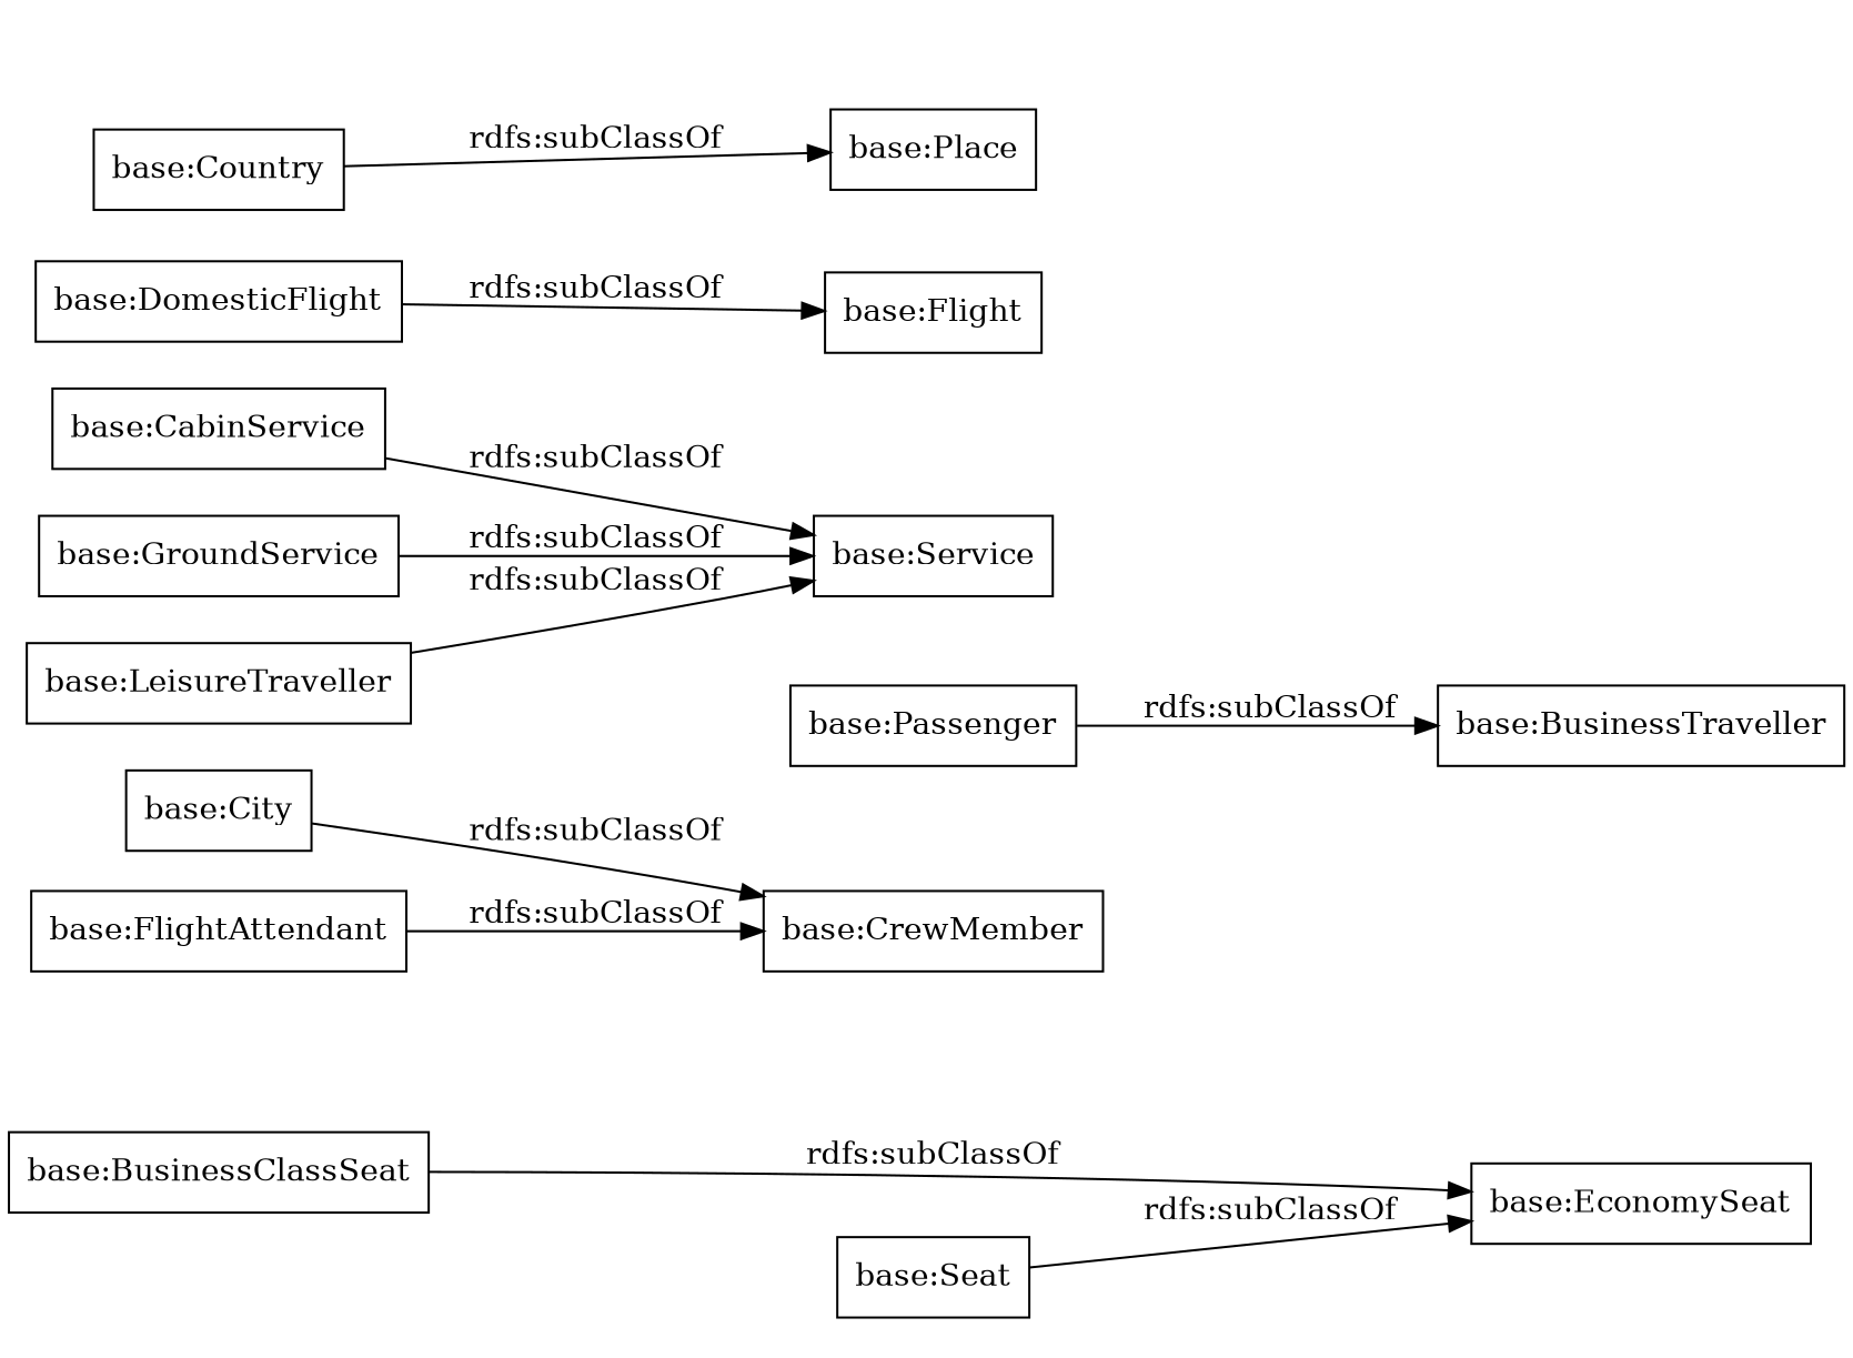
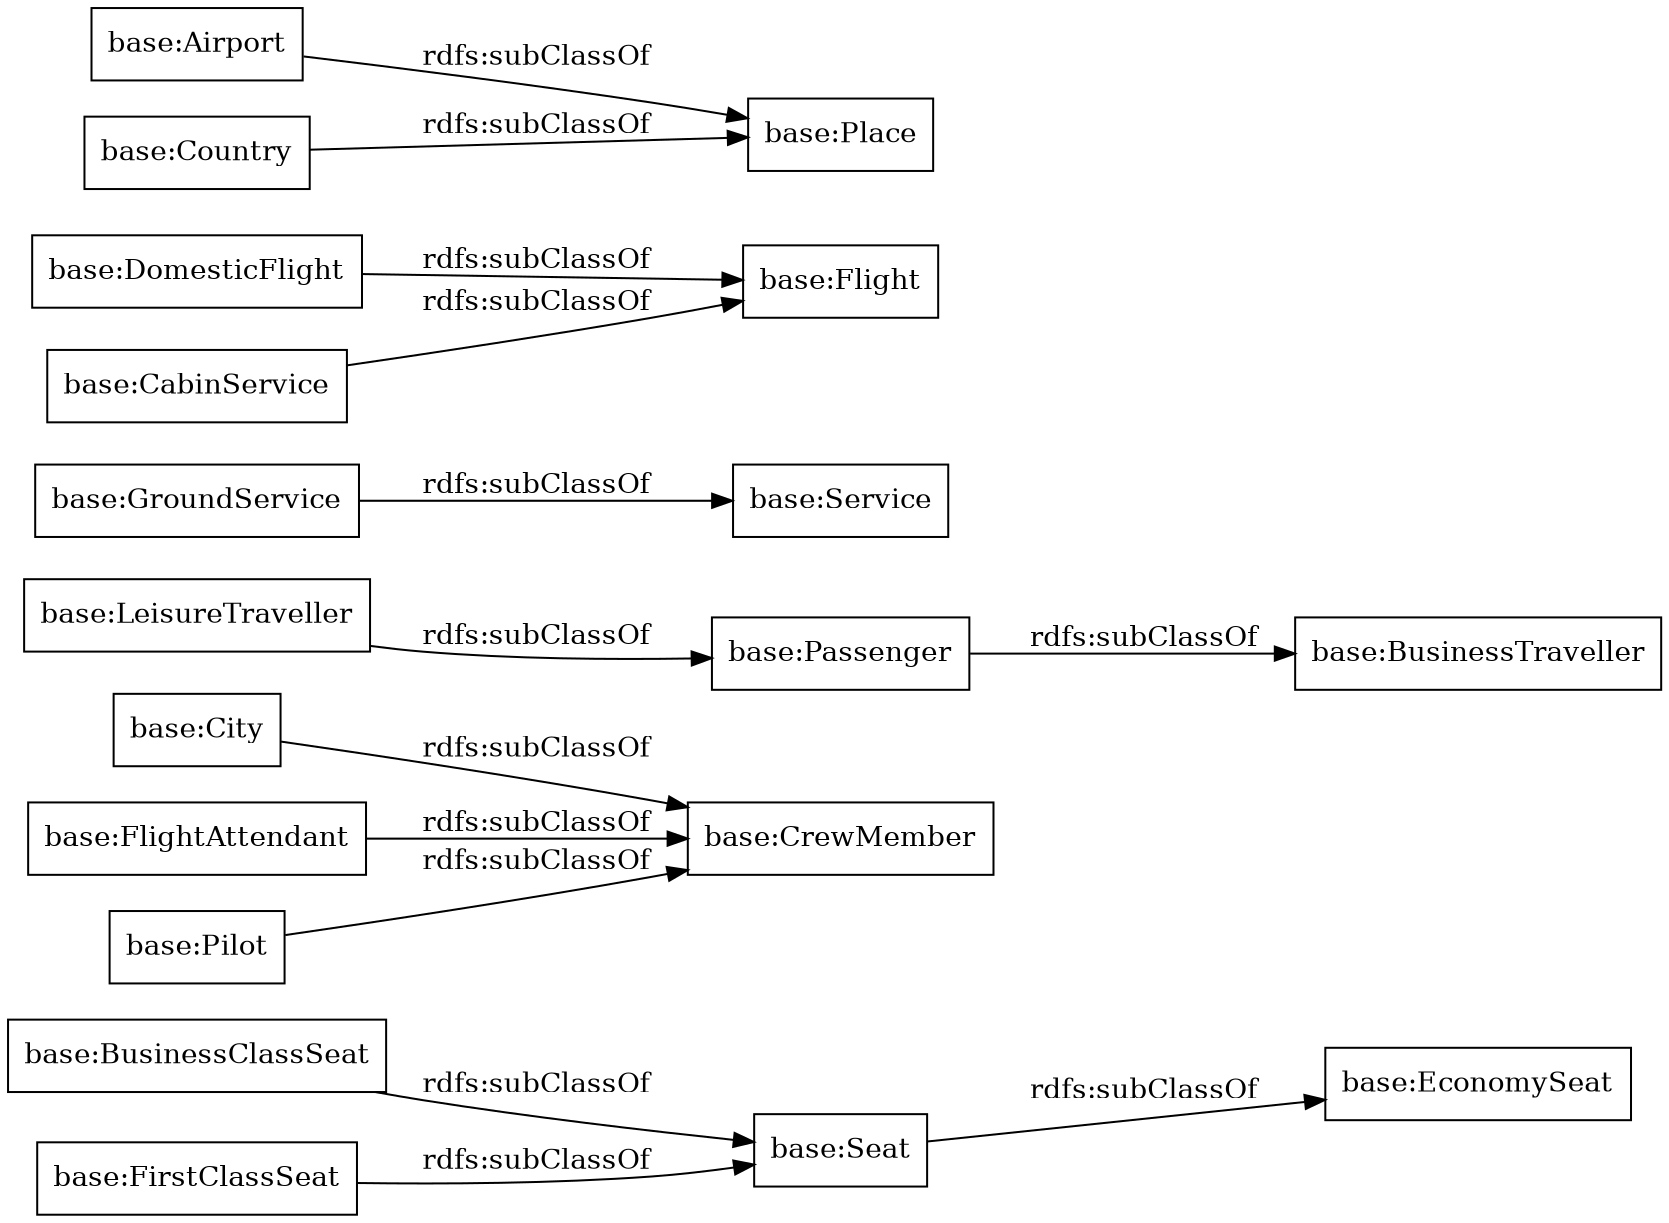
  digraph {
    rankdir=LR
    node [color=black shape=rectangle]
    "base:Seat"
    "base:EconomySeat"
+   "base:FirstClassSeat"
    "base:City"
    "base:CrewMember"
    "base:FlightAttendant"
    "base:DomesticFlight"
    "base:Flight"
+   "base:Airport"
    "base:Place"
+   "base:Pilot"
    "base:Passenger"
    "base:BusinessTraveller"
    "base:CabinService"
    "base:Service"
    "base:GroundService"
    "base:LeisureTraveller"
    "base:Country"
    "base:BusinessClassSeat"
    "base:Seat" -> "base:EconomySeat" [label="rdfs:subClassOf"]
+   "base:FirstClassSeat" -> "base:Seat" [label="rdfs:subClassOf"]
    "base:City" -> "base:CrewMember" [label="rdfs:subClassOf"]
    "base:FlightAttendant" -> "base:CrewMember" [label="rdfs:subClassOf"]
    "base:DomesticFlight" -> "base:Flight" [label="rdfs:subClassOf"]
+   "base:Airport" -> "base:Place" [label="rdfs:subClassOf"]
+   "base:Pilot" -> "base:CrewMember" [label="rdfs:subClassOf"]
    "base:Passenger" -> "base:BusinessTraveller" [label="rdfs:subClassOf"]
-   "base:CabinService" -> "base:Service" [label="rdfs:subClassOf"]
+   "base:CabinService" -> "base:Flight" [label="rdfs:subClassOf"]
    "base:GroundService" -> "base:Service" [label="rdfs:subClassOf"]
-   "base:LeisureTraveller" -> "base:Service" [label="rdfs:subClassOf"]
+   "base:LeisureTraveller" -> "base:Passenger" [label="rdfs:subClassOf"]
    "base:Country" -> "base:Place" [label="rdfs:subClassOf"]
-   "base:BusinessClassSeat" -> "base:EconomySeat" [label="rdfs:subClassOf"]
+   "base:BusinessClassSeat" -> "base:Seat" [label="rdfs:subClassOf"]
  }
